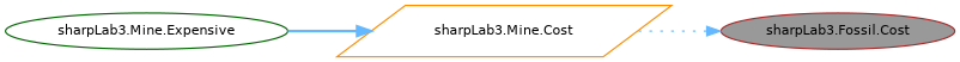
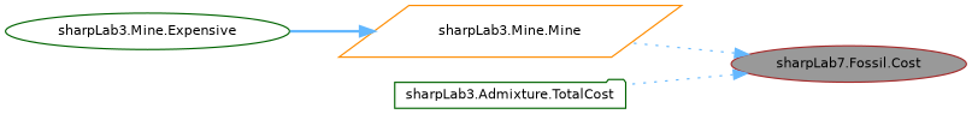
  digraph {
    rankdir=RL
    node [color=darkgreen fillcolor=white fontname=Helvetica fontsize=10 shape=ellipse style=filled]
    edge [color=steelblue1 dir=back fontname=Helvetica fontsize=10 labelfontname=Helvetica labelfontsize=10 style=dotted]
-   n1 [color=brown fillcolor=grey60 fontcolor=black height=0.2 label="sharpLab3.Fossil.Cost" width=0.4]
-   n2 [color=darkorange height=0.2 label="sharpLab3.Mine.Cost" shape=parallelogram width=0.4]
+   n1 [color=brown fillcolor=grey60 fontcolor=black height=0.2 label="sharpLab7.Fossil.Cost" width=0.4]
+   n2 [color=darkorange height=0.2 label="sharpLab3.Mine.Mine" shape=parallelogram width=0.4]
+   n3 [height=0.2 label="sharpLab3.Admixture.TotalCost" shape=folder width=0.4]
    n4 [height=0.2 label="sharpLab3.Mine.Expensive" width=0.4]
    n1 -> n2
+   n1 -> n3
    n2 -> n4 [style=bold]
  }
